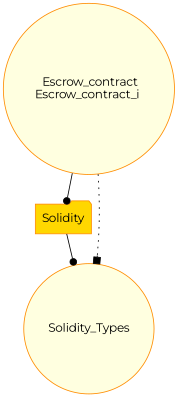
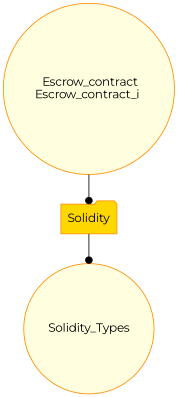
  digraph {
    fontname=Montserrat
    node [color=darkorange fillcolor=lightyellow fontname=Montserrat shape=circle style=filled]
    edge [arrowhead=dot fontname=Montserrat style=solid]
    n1 [label=" Escrow_contract\nEscrow_contract_i "]
    n2 [fillcolor=gold label=Solidity shape=folder]
    n3 [label=" Solidity_Types "]
    n1 -> n2
-   n1 -> n3 [arrowhead=box style=dotted]
    n2 -> n3
  }
